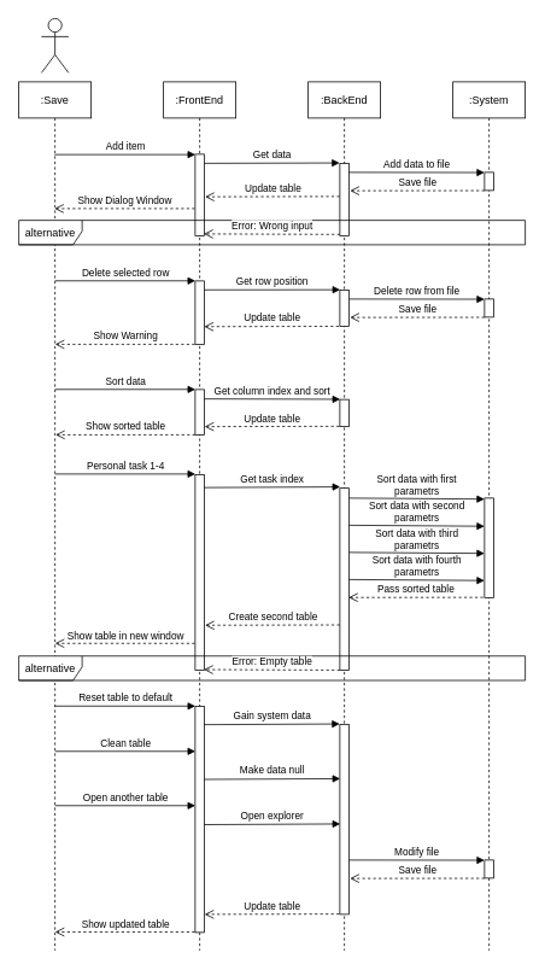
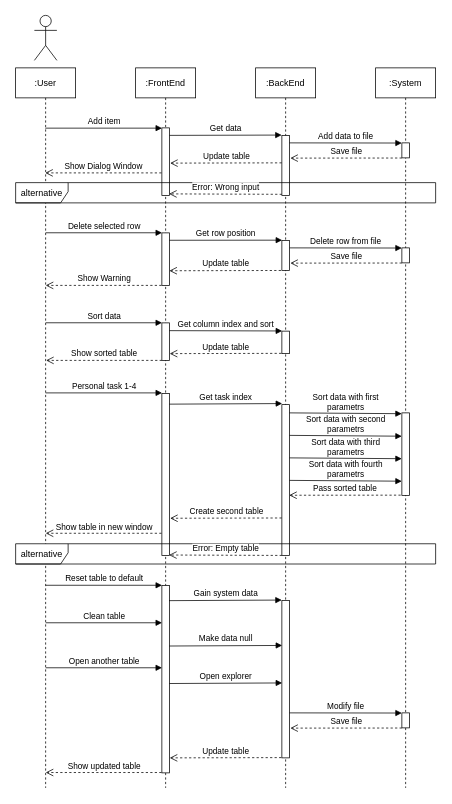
  <mxCell id="0" />
  <mxCell id="1" parent="0" />
- <mxCell id="2" value=":Save" style="shape=umlLifeline;perimeter=lifelinePerimeter;whiteSpace=wrap;html=1;container=1;collapsible=0;recursiveResize=0;outlineConnect=0;" vertex="1" parent="1"><mxGeometry x="20" y="90" width="80" height="960" as="geometry" /></mxCell>
+ <mxCell id="2" value=":User" style="shape=umlLifeline;perimeter=lifelinePerimeter;whiteSpace=wrap;html=1;container=1;collapsible=0;recursiveResize=0;outlineConnect=0;" vertex="1" parent="1"><mxGeometry x="20" y="90" width="80" height="960" as="geometry" /></mxCell>
  <mxCell id="3" value="" style="shape=umlActor;verticalLabelPosition=bottom;labelBackgroundColor=#ffffff;verticalAlign=top;html=1;" vertex="1" parent="1"><mxGeometry x="45" y="20" width="30" height="60" as="geometry" /></mxCell>
  <mxCell id="4" value=":FrontEnd" style="shape=umlLifeline;perimeter=lifelinePerimeter;whiteSpace=wrap;html=1;container=1;collapsible=0;recursiveResize=0;outlineConnect=0;" vertex="1" parent="1"><mxGeometry x="180" y="90" width="80" height="960" as="geometry" /></mxCell>
  <mxCell id="5" value="" style="html=1;points=[];perimeter=orthogonalPerimeter;comic=0;shadow=0;glass=0;rounded=0;" vertex="1" parent="4"><mxGeometry x="35" y="80" width="10" height="90" as="geometry" /></mxCell>
  <mxCell id="6" value="Delete selected row" style="html=1;verticalAlign=bottom;endArrow=block;entryX=0.02;entryY=0.004;entryDx=0;entryDy=0;entryPerimeter=0;" edge="1" parent="4"><mxGeometry width="80" relative="1" as="geometry"><mxPoint x="-119.976" y="219.86" as="sourcePoint" /><mxPoint x="35.2" y="219.86" as="targetPoint" /></mxGeometry></mxCell>
  <mxCell id="7" value="" style="html=1;points=[];perimeter=orthogonalPerimeter;comic=0;shadow=0;glass=0;rounded=0;" vertex="1" parent="4"><mxGeometry x="35" y="220" width="10" height="70" as="geometry" /></mxCell>
  <mxCell id="8" value="Sort data" style="html=1;verticalAlign=bottom;endArrow=block;entryX=0.02;entryY=0.004;entryDx=0;entryDy=0;entryPerimeter=0;" edge="1" parent="4"><mxGeometry width="80" relative="1" as="geometry"><mxPoint x="-119.976" y="339.86" as="sourcePoint" /><mxPoint x="35.2" y="339.86" as="targetPoint" /></mxGeometry></mxCell>
  <mxCell id="9" value="" style="html=1;points=[];perimeter=orthogonalPerimeter;comic=0;shadow=0;glass=0;rounded=0;" vertex="1" parent="4"><mxGeometry x="35" y="340" width="10" height="50" as="geometry" /></mxCell>
  <mxCell id="10" value="Personal task 1-4" style="html=1;verticalAlign=bottom;endArrow=block;entryX=0.02;entryY=0.004;entryDx=0;entryDy=0;entryPerimeter=0;" edge="1" parent="4"><mxGeometry width="80" relative="1" as="geometry"><mxPoint x="-119.976" y="433.36" as="sourcePoint" /><mxPoint x="35.2" y="433.36" as="targetPoint" /></mxGeometry></mxCell>
  <mxCell id="11" value="" style="html=1;points=[];perimeter=orthogonalPerimeter;comic=0;shadow=0;glass=0;rounded=0;" vertex="1" parent="4"><mxGeometry x="35" y="434" width="10" height="216" as="geometry" /></mxCell>
  <mxCell id="12" value="Show table in new window" style="html=1;verticalAlign=bottom;endArrow=open;dashed=1;endSize=8;exitX=-0.05;exitY=0.667;exitDx=0;exitDy=0;exitPerimeter=0;" edge="1" parent="4"><mxGeometry relative="1" as="geometry"><mxPoint x="34.5" y="620.53" as="sourcePoint" /><mxPoint x="-119.833" y="620.53" as="targetPoint" /></mxGeometry></mxCell>
  <mxCell id="13" value="" style="html=1;points=[];perimeter=orthogonalPerimeter;comic=0;shadow=0;glass=0;rounded=0;" vertex="1" parent="4"><mxGeometry x="35" y="690" width="10" height="250" as="geometry" /></mxCell>
  <mxCell id="14" value="Reset table to default" style="html=1;verticalAlign=bottom;endArrow=block;entryX=0.02;entryY=0.004;entryDx=0;entryDy=0;entryPerimeter=0;" edge="1" parent="4"><mxGeometry width="80" relative="1" as="geometry"><mxPoint x="-119.976" y="689.86" as="sourcePoint" /><mxPoint x="35.2" y="689.86" as="targetPoint" /></mxGeometry></mxCell>
  <mxCell id="15" value="Show updated table" style="html=1;verticalAlign=bottom;endArrow=open;dashed=1;endSize=8;exitX=-0.05;exitY=0.667;exitDx=0;exitDy=0;exitPerimeter=0;" edge="1" parent="4"><mxGeometry relative="1" as="geometry"><mxPoint x="34.5" y="939.53" as="sourcePoint" /><mxPoint x="-119.833" y="939.53" as="targetPoint" /></mxGeometry></mxCell>
  <mxCell id="16" value="Add item" style="html=1;verticalAlign=bottom;endArrow=block;entryX=0.02;entryY=0.004;entryDx=0;entryDy=0;entryPerimeter=0;" edge="1" parent="1" source="2" target="5"><mxGeometry width="80" relative="1" as="geometry"><mxPoint x="90" y="230" as="sourcePoint" /><mxPoint x="200" y="168" as="targetPoint" /></mxGeometry></mxCell>
  <mxCell id="17" value="Show Dialog Window" style="html=1;verticalAlign=bottom;endArrow=open;dashed=1;endSize=8;exitX=-0.05;exitY=0.667;exitDx=0;exitDy=0;exitPerimeter=0;" edge="1" parent="1" source="5" target="2"><mxGeometry relative="1" as="geometry"><mxPoint x="190" y="210" as="sourcePoint" /><mxPoint x="90" y="270" as="targetPoint" /></mxGeometry></mxCell>
  <mxCell id="18" value=":BackEnd" style="shape=umlLifeline;perimeter=lifelinePerimeter;whiteSpace=wrap;html=1;container=1;collapsible=0;recursiveResize=0;outlineConnect=0;comic=0;" vertex="1" parent="1"><mxGeometry x="340" y="90" width="80" height="960" as="geometry" /></mxCell>
  <mxCell id="19" value="" style="html=1;points=[];perimeter=orthogonalPerimeter;rounded=0;shadow=0;glass=0;comic=0;" vertex="1" parent="18"><mxGeometry x="35" y="90" width="10" height="80" as="geometry" /></mxCell>
  <mxCell id="20" value="Get task index" style="html=1;verticalAlign=bottom;endArrow=block;entryX=0.033;entryY=-0.007;entryDx=0;entryDy=0;entryPerimeter=0;" edge="1" parent="18" target="21"><mxGeometry width="80" relative="1" as="geometry"><mxPoint x="-114.976" y="448.36" as="sourcePoint" /><mxPoint x="30" y="448.5" as="targetPoint" /></mxGeometry></mxCell>
  <mxCell id="21" value="" style="html=1;points=[];perimeter=orthogonalPerimeter;comic=0;shadow=0;glass=0;rounded=0;" vertex="1" parent="18"><mxGeometry x="35" y="449" width="10" height="201" as="geometry" /></mxCell>
  <mxCell id="22" value="Create second table" style="html=1;verticalAlign=bottom;endArrow=open;dashed=1;endSize=8;exitX=-0.023;exitY=0.458;exitDx=0;exitDy=0;exitPerimeter=0;" edge="1" parent="18"><mxGeometry relative="1" as="geometry"><mxPoint x="34.77" y="600.14" as="sourcePoint" /><mxPoint x="-114" y="600.5" as="targetPoint" /></mxGeometry></mxCell>
  <mxCell id="23" value="" style="html=1;points=[];perimeter=orthogonalPerimeter;comic=0;shadow=0;glass=0;rounded=0;" vertex="1" parent="18"><mxGeometry x="35" y="710" width="10" height="210" as="geometry" /></mxCell>
  <mxCell id="24" value="Get data" style="html=1;verticalAlign=bottom;endArrow=block;entryX=-0.028;entryY=-0.005;entryDx=0;entryDy=0;entryPerimeter=0;" edge="1" parent="1" target="19"><mxGeometry width="80" relative="1" as="geometry"><mxPoint x="225.167" y="180.02" as="sourcePoint" /><mxPoint x="360" y="180" as="targetPoint" /></mxGeometry></mxCell>
  <mxCell id="25" value=":System" style="shape=umlLifeline;perimeter=lifelinePerimeter;whiteSpace=wrap;html=1;container=1;collapsible=0;recursiveResize=0;outlineConnect=0;rounded=0;shadow=0;glass=0;comic=0;" vertex="1" parent="1"><mxGeometry x="500" y="90" width="80" height="960" as="geometry" /></mxCell>
  <mxCell id="26" value="" style="html=1;points=[];perimeter=orthogonalPerimeter;rounded=0;shadow=0;glass=0;comic=0;" vertex="1" parent="25"><mxGeometry x="35" y="100" width="10" height="20" as="geometry" /></mxCell>
  <mxCell id="27" value="" style="html=1;points=[];perimeter=orthogonalPerimeter;rounded=0;shadow=0;glass=0;comic=0;" vertex="1" parent="25"><mxGeometry x="35" y="240" width="10" height="20" as="geometry" /></mxCell>
  <mxCell id="28" value="Delete row from file" style="html=1;verticalAlign=bottom;endArrow=block;entryX=-0.01;entryY=0.01;entryDx=0;entryDy=0;entryPerimeter=0;" edge="1" parent="25" target="27"><mxGeometry width="80" relative="1" as="geometry"><mxPoint x="-114.833" y="240.02" as="sourcePoint" /><mxPoint x="20" y="240" as="targetPoint" /></mxGeometry></mxCell>
  <mxCell id="29" value="Save file" style="html=1;verticalAlign=bottom;endArrow=open;dashed=1;endSize=8;entryX=1.126;entryY=0.379;entryDx=0;entryDy=0;entryPerimeter=0;exitX=-0.01;exitY=1.01;exitDx=0;exitDy=0;exitPerimeter=0;" edge="1" parent="25" source="27"><mxGeometry relative="1" as="geometry"><mxPoint x="36" y="256" as="sourcePoint" /><mxPoint x="-113.74" y="260.32" as="targetPoint" /></mxGeometry></mxCell>
  <mxCell id="30" value="" style="html=1;points=[];perimeter=orthogonalPerimeter;rounded=0;shadow=0;glass=0;comic=0;" vertex="1" parent="25"><mxGeometry x="35" y="860" width="10" height="20" as="geometry" /></mxCell>
  <mxCell id="31" value="Modify file" style="html=1;verticalAlign=bottom;endArrow=block;entryX=-0.01;entryY=0.01;entryDx=0;entryDy=0;entryPerimeter=0;" edge="1" parent="25" target="30"><mxGeometry width="80" relative="1" as="geometry"><mxPoint x="-114.833" y="860.02" as="sourcePoint" /><mxPoint x="-620" y="780" as="targetPoint" /></mxGeometry></mxCell>
  <mxCell id="32" value="Save file" style="html=1;verticalAlign=bottom;endArrow=open;dashed=1;endSize=8;entryX=1.126;entryY=0.379;entryDx=0;entryDy=0;entryPerimeter=0;exitX=-0.01;exitY=1.01;exitDx=0;exitDy=0;exitPerimeter=0;" edge="1" parent="25" source="30"><mxGeometry relative="1" as="geometry"><mxPoint x="-604" y="796" as="sourcePoint" /><mxPoint x="-113.74" y="880.32" as="targetPoint" /></mxGeometry></mxCell>
  <mxCell id="33" value="Add data to file" style="html=1;verticalAlign=bottom;endArrow=block;entryX=-0.01;entryY=0.01;entryDx=0;entryDy=0;entryPerimeter=0;" edge="1" parent="1" target="26"><mxGeometry width="80" relative="1" as="geometry"><mxPoint x="385.167" y="190.02" as="sourcePoint" /><mxPoint x="520" y="190" as="targetPoint" /></mxGeometry></mxCell>
  <mxCell id="34" value="Update table" style="html=1;verticalAlign=bottom;endArrow=open;dashed=1;endSize=8;exitX=-0.023;exitY=0.458;exitDx=0;exitDy=0;exitPerimeter=0;" edge="1" parent="1" source="19"><mxGeometry relative="1" as="geometry"><mxPoint x="360" y="198" as="sourcePoint" /><mxPoint x="226" y="217" as="targetPoint" /></mxGeometry></mxCell>
  <mxCell id="35" value="alternative" style="shape=umlFrame;whiteSpace=wrap;html=1;rounded=0;shadow=0;glass=0;comic=0;width=70;height=30;" vertex="1" parent="1"><mxGeometry x="20" y="243" width="560" height="27" as="geometry" /></mxCell>
  <mxCell id="36" value="Error: Wrong input" style="html=1;verticalAlign=bottom;endArrow=open;dashed=1;endSize=8;entryX=1.012;entryY=0.328;entryDx=0;entryDy=0;entryPerimeter=0;exitX=0.052;exitY=0.251;exitDx=0;exitDy=0;exitPerimeter=0;" edge="1" parent="1"><mxGeometry relative="1" as="geometry"><mxPoint x="375.02" y="258.58" as="sourcePoint" /><mxPoint x="224.62" y="258.02" as="targetPoint" /></mxGeometry></mxCell>
  <mxCell id="37" value="Save file" style="html=1;verticalAlign=bottom;endArrow=open;dashed=1;endSize=8;entryX=1.126;entryY=0.379;entryDx=0;entryDy=0;entryPerimeter=0;exitX=-0.01;exitY=1.01;exitDx=0;exitDy=0;exitPerimeter=0;" edge="1" parent="1" source="26" target="19"><mxGeometry relative="1" as="geometry"><mxPoint x="536" y="206" as="sourcePoint" /><mxPoint x="385.12" y="199.52" as="targetPoint" /></mxGeometry></mxCell>
  <mxCell id="38" value="Get row position" style="html=1;verticalAlign=bottom;endArrow=block;entryX=0.033;entryY=-0.007;entryDx=0;entryDy=0;entryPerimeter=0;" edge="1" parent="1" target="39"><mxGeometry width="80" relative="1" as="geometry"><mxPoint x="225.024" y="319.86" as="sourcePoint" /><mxPoint x="370" y="320" as="targetPoint" /></mxGeometry></mxCell>
  <mxCell id="39" value="" style="html=1;points=[];perimeter=orthogonalPerimeter;comic=0;shadow=0;glass=0;rounded=0;" vertex="1" parent="1"><mxGeometry x="375" y="320" width="10" height="40" as="geometry" /></mxCell>
  <mxCell id="40" value="Update table" style="html=1;verticalAlign=bottom;endArrow=open;dashed=1;endSize=8;exitX=-0.023;exitY=0.458;exitDx=0;exitDy=0;exitPerimeter=0;" edge="1" parent="1"><mxGeometry relative="1" as="geometry"><mxPoint x="373.77" y="360.14" as="sourcePoint" /><mxPoint x="225" y="360.5" as="targetPoint" /></mxGeometry></mxCell>
  <mxCell id="41" value="Show Warning" style="html=1;verticalAlign=bottom;endArrow=open;dashed=1;endSize=8;exitX=-0.05;exitY=0.667;exitDx=0;exitDy=0;exitPerimeter=0;" edge="1" parent="1"><mxGeometry relative="1" as="geometry"><mxPoint x="214.5" y="380.03" as="sourcePoint" /><mxPoint x="60.167" y="380.03" as="targetPoint" /></mxGeometry></mxCell>
  <mxCell id="42" value="Show sorted table" style="html=1;verticalAlign=bottom;endArrow=open;dashed=1;endSize=8;exitX=-0.05;exitY=0.667;exitDx=0;exitDy=0;exitPerimeter=0;" edge="1" parent="1"><mxGeometry relative="1" as="geometry"><mxPoint x="215" y="480.03" as="sourcePoint" /><mxPoint x="60.667" y="480.03" as="targetPoint" /></mxGeometry></mxCell>
  <mxCell id="43" value="Get column index and sort" style="html=1;verticalAlign=bottom;endArrow=block;entryX=0.033;entryY=-0.007;entryDx=0;entryDy=0;entryPerimeter=0;" edge="1" parent="1" target="44"><mxGeometry width="80" relative="1" as="geometry"><mxPoint x="225.024" y="440.36" as="sourcePoint" /><mxPoint x="370" y="440.5" as="targetPoint" /></mxGeometry></mxCell>
  <mxCell id="44" value="" style="html=1;points=[];perimeter=orthogonalPerimeter;comic=0;shadow=0;glass=0;rounded=0;" vertex="1" parent="1"><mxGeometry x="375" y="441" width="10" height="30" as="geometry" /></mxCell>
  <mxCell id="45" value="Update table" style="html=1;verticalAlign=bottom;endArrow=open;dashed=1;endSize=8;exitX=-0.023;exitY=0.458;exitDx=0;exitDy=0;exitPerimeter=0;" edge="1" parent="1"><mxGeometry relative="1" as="geometry"><mxPoint x="374.27" y="470.64" as="sourcePoint" /><mxPoint x="225.5" y="471" as="targetPoint" /></mxGeometry></mxCell>
  <mxCell id="46" value="" style="html=1;points=[];perimeter=orthogonalPerimeter;rounded=0;shadow=0;glass=0;comic=0;" vertex="1" parent="1"><mxGeometry x="535" y="550" width="10" height="110" as="geometry" /></mxCell>
  <mxCell id="47" value="Sort data with first&lt;br&gt;parametrs" style="html=1;verticalAlign=bottom;endArrow=block;entryX=-0.01;entryY=0.01;entryDx=0;entryDy=0;entryPerimeter=0;" edge="1" parent="1" target="46"><mxGeometry width="80" relative="1" as="geometry"><mxPoint x="385.167" y="550.02" as="sourcePoint" /><mxPoint x="-120" y="470" as="targetPoint" /></mxGeometry></mxCell>
  <mxCell id="48" value="Sort data with second&lt;br&gt;parametrs" style="html=1;verticalAlign=bottom;endArrow=block;entryX=-0.01;entryY=0.01;entryDx=0;entryDy=0;entryPerimeter=0;" edge="1" parent="1"><mxGeometry width="80" relative="1" as="geometry"><mxPoint x="385.167" y="580.02" as="sourcePoint" /><mxPoint x="534.9" y="581.1" as="targetPoint" /></mxGeometry></mxCell>
  <mxCell id="49" value="Sort data with third&lt;br&gt;parametrs" style="html=1;verticalAlign=bottom;endArrow=block;entryX=-0.01;entryY=0.01;entryDx=0;entryDy=0;entryPerimeter=0;" edge="1" parent="1"><mxGeometry width="80" relative="1" as="geometry"><mxPoint x="385.167" y="610.02" as="sourcePoint" /><mxPoint x="534.9" y="611.1" as="targetPoint" /></mxGeometry></mxCell>
  <mxCell id="50" value="Sort data with fourth&lt;br&gt;parametrs" style="html=1;verticalAlign=bottom;endArrow=block;entryX=-0.01;entryY=0.01;entryDx=0;entryDy=0;entryPerimeter=0;" edge="1" parent="1"><mxGeometry width="80" relative="1" as="geometry"><mxPoint x="385.167" y="640.02" as="sourcePoint" /><mxPoint x="534.9" y="641.1" as="targetPoint" /></mxGeometry></mxCell>
  <mxCell id="51" value="Pass sorted table" style="html=1;verticalAlign=bottom;endArrow=open;dashed=1;endSize=8;entryX=1.126;entryY=0.379;entryDx=0;entryDy=0;entryPerimeter=0;exitX=-0.01;exitY=1.01;exitDx=0;exitDy=0;exitPerimeter=0;" edge="1" parent="1"><mxGeometry relative="1" as="geometry"><mxPoint x="533.4" y="659.7" as="sourcePoint" /><mxPoint x="384.76" y="659.82" as="targetPoint" /></mxGeometry></mxCell>
  <mxCell id="52" value="alternative" style="shape=umlFrame;whiteSpace=wrap;html=1;rounded=0;shadow=0;glass=0;comic=0;width=70;height=30;" vertex="1" parent="1"><mxGeometry x="20" y="724.5" width="560" height="27" as="geometry" /></mxCell>
  <mxCell id="53" value="Error: Empty table" style="html=1;verticalAlign=bottom;endArrow=open;dashed=1;endSize=8;entryX=1.012;entryY=0.328;entryDx=0;entryDy=0;entryPerimeter=0;exitX=0.052;exitY=0.251;exitDx=0;exitDy=0;exitPerimeter=0;" edge="1" parent="1"><mxGeometry relative="1" as="geometry"><mxPoint x="375.02" y="740.08" as="sourcePoint" /><mxPoint x="224.62" y="739.52" as="targetPoint" /></mxGeometry></mxCell>
  <mxCell id="54" value="Clean table" style="html=1;verticalAlign=bottom;endArrow=block;entryX=0.02;entryY=0.004;entryDx=0;entryDy=0;entryPerimeter=0;" edge="1" parent="1"><mxGeometry width="80" relative="1" as="geometry"><mxPoint x="60.024" y="829.86" as="sourcePoint" /><mxPoint x="215.2" y="829.86" as="targetPoint" /></mxGeometry></mxCell>
  <mxCell id="55" value="Open another table" style="html=1;verticalAlign=bottom;endArrow=block;entryX=0.02;entryY=0.004;entryDx=0;entryDy=0;entryPerimeter=0;" edge="1" parent="1"><mxGeometry width="80" relative="1" as="geometry"><mxPoint x="60.024" y="889.86" as="sourcePoint" /><mxPoint x="215.2" y="889.86" as="targetPoint" /></mxGeometry></mxCell>
  <mxCell id="56" value="Update table" style="html=1;verticalAlign=bottom;endArrow=open;dashed=1;endSize=8;exitX=-0.023;exitY=0.458;exitDx=0;exitDy=0;exitPerimeter=0;" edge="1" parent="1"><mxGeometry relative="1" as="geometry"><mxPoint x="374.27" y="1009.64" as="sourcePoint" /><mxPoint x="225.5" y="1010" as="targetPoint" /></mxGeometry></mxCell>
  <mxCell id="57" value="Gain system data" style="html=1;verticalAlign=bottom;endArrow=block;entryX=0.033;entryY=-0.007;entryDx=0;entryDy=0;entryPerimeter=0;" edge="1" parent="1"><mxGeometry width="80" relative="1" as="geometry"><mxPoint x="224.524" y="800.36" as="sourcePoint" /><mxPoint x="374.83" y="799.593" as="targetPoint" /></mxGeometry></mxCell>
  <mxCell id="58" value="Open explorer" style="html=1;verticalAlign=bottom;endArrow=block;entryX=0.033;entryY=-0.007;entryDx=0;entryDy=0;entryPerimeter=0;" edge="1" parent="1"><mxGeometry width="80" relative="1" as="geometry"><mxPoint x="225.024" y="910.86" as="sourcePoint" /><mxPoint x="375.33" y="910.093" as="targetPoint" /></mxGeometry></mxCell>
  <mxCell id="59" value="Make data null" style="html=1;verticalAlign=bottom;endArrow=block;entryX=0.033;entryY=-0.007;entryDx=0;entryDy=0;entryPerimeter=0;" edge="1" parent="1"><mxGeometry width="80" relative="1" as="geometry"><mxPoint x="225.024" y="860.86" as="sourcePoint" /><mxPoint x="375.33" y="860.093" as="targetPoint" /></mxGeometry></mxCell>
